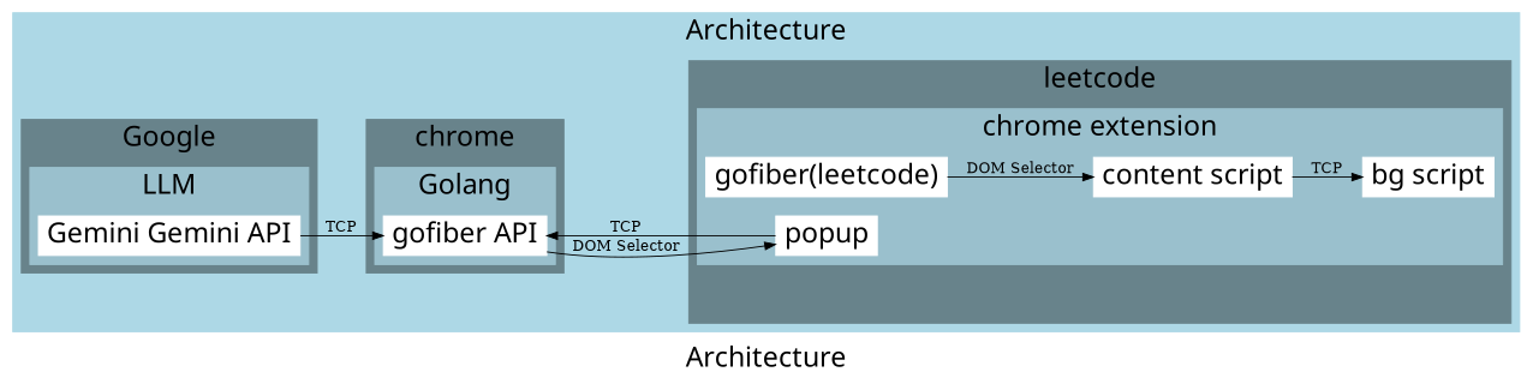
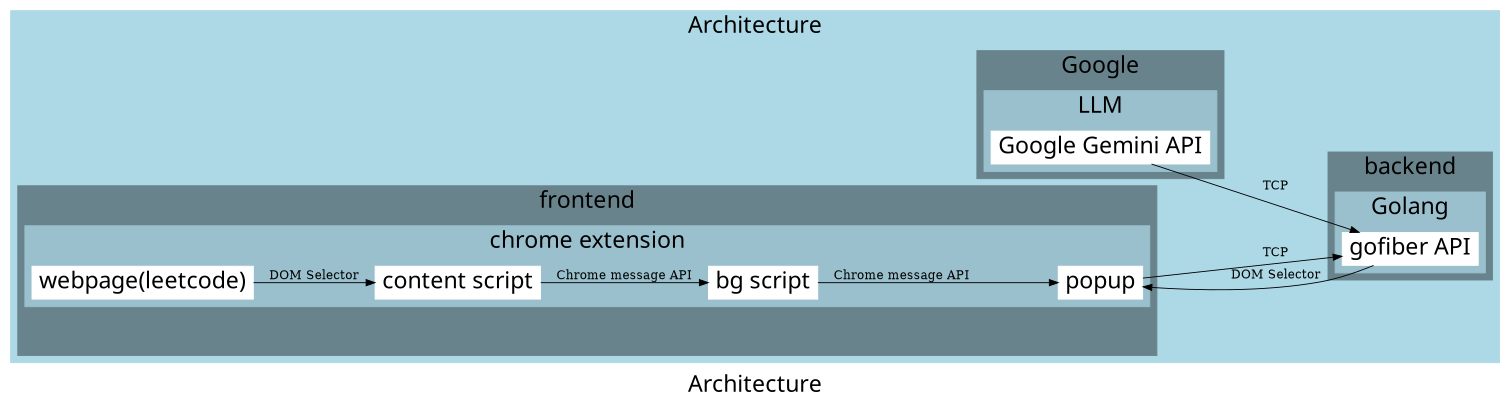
  digraph {
    color=lightblue
    compound=true
    fontname=HackNerdFont
    fontsize=26
    label=Architecture
    rankdir=LR
    style=filled
    node [color=white fontname=HackNerdFont fontsize=26 shape=box style=filled]
    n1 [label="gofiber API"]
-   "Google Gemini API" [label="Gemini Gemini API"]
-   "webpage(leetcode)" [label="gofiber(leetcode)"]
+   "Google Gemini API"
+   "webpage(leetcode)"
    "content script"
    "bg script"
    popup
    dummy [color=lightblue4 fontcolor=lightblue4]
    subgraph cluster_1 {
      subgraph cluster_2 {
        color=lightblue4
-       label=chrome
+       label=backend
        subgraph cluster_3 {
          color=lightblue3
          label=Golang
          n1
        }
      }
      subgraph cluster_4 {
        color=lightblue4
        label=Google
        subgraph cluster_5 {
          color=lightblue3
          label=LLM
          "Google Gemini API"
        }
      }
      subgraph cluster_6 {
        color=lightblue4
-       label=leetcode
+       label=frontend
        dummy
        subgraph cluster_7 {
          color=lightblue3
          label="chrome extension"
          "webpage(leetcode)"
          "content script"
          "bg script"
          popup
        }
      }
    }
    n1 -> popup [label="DOM Selector"]
    "Google Gemini API" -> n1 [label=TCP]
    "webpage(leetcode)" -> "content script" [label="DOM Selector"]
-   "content script" -> "bg script" [label=TCP]
+   "content script" -> "bg script" [label="Chrome message API"]
+   "bg script" -> popup [label="Chrome message API"]
    popup -> n1 [label=TCP]
  }
